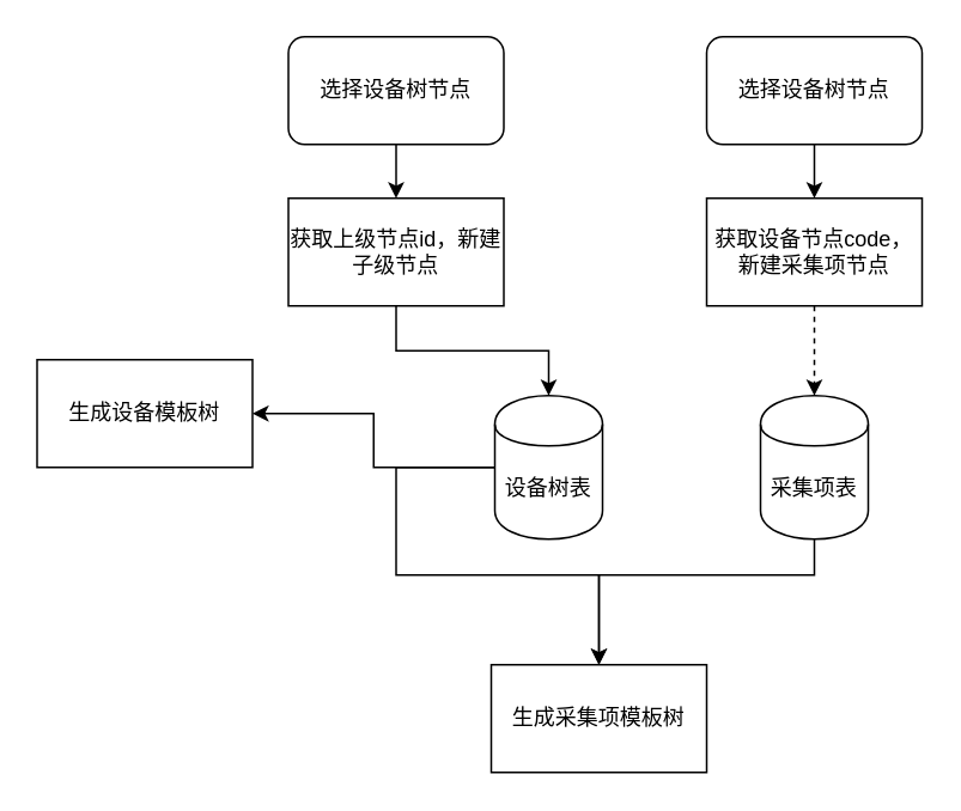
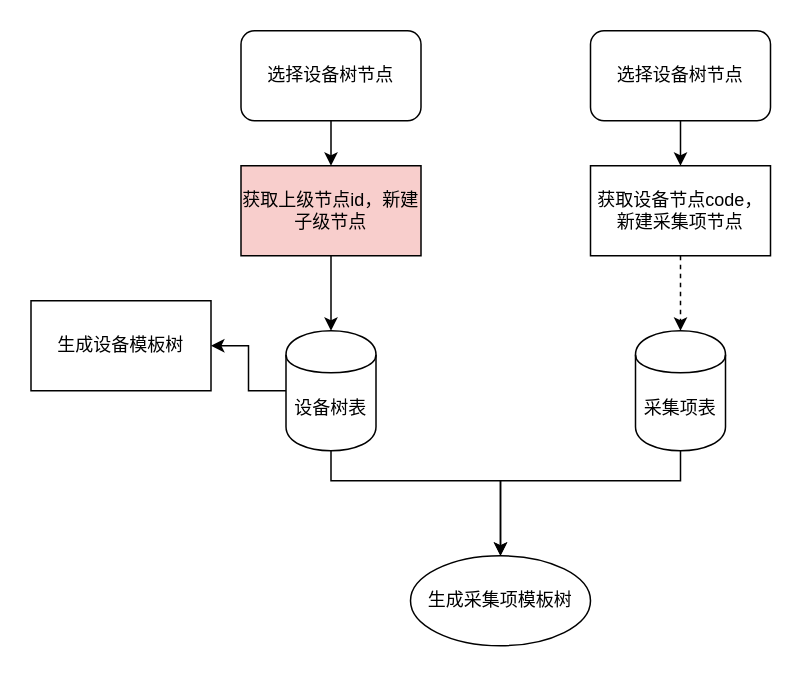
  <mxCell id="0" />
  <mxCell id="1" parent="0" />
  <mxCell id="2" style="edgeStyle=orthogonalEdgeStyle;rounded=0;orthogonalLoop=1;jettySize=auto;html=1;" edge="1" parent="1" source="3" target="5"><mxGeometry relative="1" as="geometry" /></mxCell>
  <mxCell id="3" value="选择设备树节点" style="rounded=1;whiteSpace=wrap;html=1;" vertex="1" parent="1"><mxGeometry x="160" y="20" width="120" height="60" as="geometry" /></mxCell>
  <mxCell id="4" style="edgeStyle=orthogonalEdgeStyle;rounded=0;orthogonalLoop=1;jettySize=auto;html=1;entryX=0.5;entryY=0;entryDx=0;entryDy=0;" edge="1" parent="1" source="5" target="8"><mxGeometry relative="1" as="geometry" /></mxCell>
- <mxCell id="5" value="获取上级节点id，新建子级节点" style="rounded=0;whiteSpace=wrap;html=1;" vertex="1" parent="1"><mxGeometry x="160" y="110" width="120" height="60" as="geometry" /></mxCell>
+ <mxCell id="5" value="获取上级节点id，新建子级节点" style="rounded=0;whiteSpace=wrap;html=1;fillColor=#f8cecc;" vertex="1" parent="1"><mxGeometry x="160" y="110" width="120" height="60" as="geometry" /></mxCell>
  <mxCell id="6" style="edgeStyle=orthogonalEdgeStyle;rounded=0;orthogonalLoop=1;jettySize=auto;html=1;entryX=0.5;entryY=0;entryDx=0;entryDy=0;" edge="1" parent="1" source="8" target="16"><mxGeometry relative="1" as="geometry"><Array as="points"><mxPoint x="220" y="320" /><mxPoint x="333" y="320" /></Array></mxGeometry></mxCell>
  <mxCell id="7" style="edgeStyle=orthogonalEdgeStyle;rounded=0;orthogonalLoop=1;jettySize=auto;html=1;" edge="1" parent="1" source="8" target="15"><mxGeometry relative="1" as="geometry" /></mxCell>
- <mxCell id="8" value="设备树表" style="shape=cylinder;whiteSpace=wrap;html=1;boundedLbl=1;backgroundOutline=1;" vertex="1" parent="1"><mxGeometry x="275" y="220" width="60" height="80" as="geometry" /></mxCell>
+ <mxCell id="8" value="设备树表" style="shape=cylinder;whiteSpace=wrap;html=1;boundedLbl=1;backgroundOutline=1;" vertex="1" parent="1"><mxGeometry x="190" y="220" width="60" height="80" as="geometry" /></mxCell>
  <mxCell id="9" style="edgeStyle=orthogonalEdgeStyle;rounded=0;orthogonalLoop=1;jettySize=auto;html=1;" edge="1" parent="1" source="10" target="12"><mxGeometry relative="1" as="geometry" /></mxCell>
  <mxCell id="10" value="选择设备树节点" style="rounded=1;whiteSpace=wrap;html=1;" vertex="1" parent="1"><mxGeometry x="393" y="20" width="120" height="60" as="geometry" /></mxCell>
  <mxCell id="11" style="edgeStyle=orthogonalEdgeStyle;rounded=0;orthogonalLoop=1;jettySize=auto;html=1;dashed=1;" edge="1" parent="1" source="12" target="14"><mxGeometry relative="1" as="geometry" /></mxCell>
  <mxCell id="12" value="获取设备节点code，新建采集项节点" style="rounded=0;whiteSpace=wrap;html=1;" vertex="1" parent="1"><mxGeometry x="393" y="110" width="120" height="60" as="geometry" /></mxCell>
  <mxCell id="13" style="edgeStyle=orthogonalEdgeStyle;rounded=0;orthogonalLoop=1;jettySize=auto;html=1;" edge="1" parent="1" source="14" target="16"><mxGeometry relative="1" as="geometry"><Array as="points"><mxPoint x="453" y="320" /><mxPoint x="333" y="320" /></Array></mxGeometry></mxCell>
  <mxCell id="14" value="采集项表" style="shape=cylinder;whiteSpace=wrap;html=1;boundedLbl=1;backgroundOutline=1;" vertex="1" parent="1"><mxGeometry x="423" y="220" width="60" height="80" as="geometry" /></mxCell>
  <mxCell id="15" value="生成设备模板树" style="rounded=0;whiteSpace=wrap;html=1;" vertex="1" parent="1"><mxGeometry x="20" y="200" width="120" height="60" as="geometry" /></mxCell>
- <mxCell id="16" value="生成采集项模板树" style="rounded=0;whiteSpace=wrap;html=1;" vertex="1" parent="1"><mxGeometry x="273" y="370" width="120" height="60" as="geometry" /></mxCell>
+ <mxCell id="16" value="生成采集项模板树" style="ellipse;whiteSpace=wrap;html=1;" vertex="1" parent="1"><mxGeometry x="273" y="370" width="120" height="60" as="geometry" /></mxCell>
